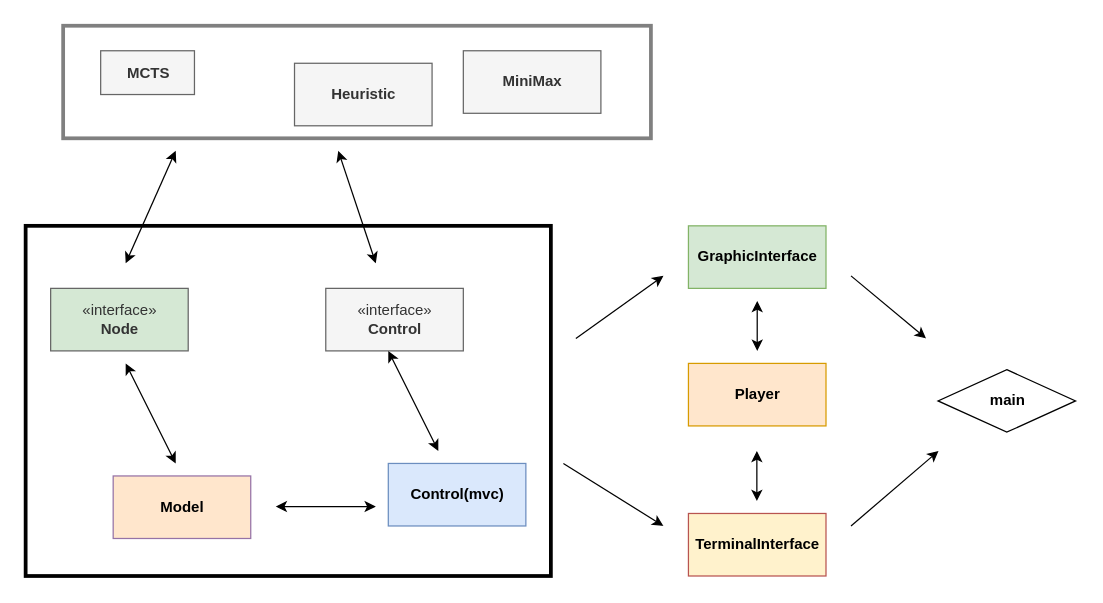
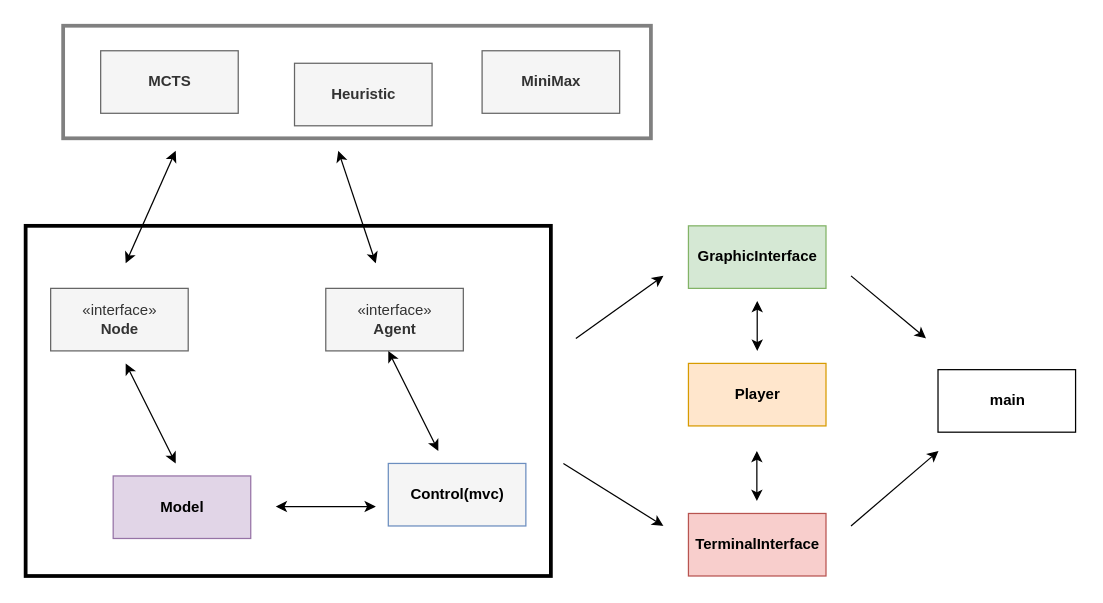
  <mxCell id="0" />
  <mxCell id="1" parent="0" />
- <mxCell id="2" value="&lt;b&gt;MCTS&lt;/b&gt;" style="html=1;fillColor=#f5f5f5;strokeColor=#666666;fontColor=#333333;" parent="1" vertex="1"><mxGeometry x="80" y="40" width="75" height="35" as="geometry" /></mxCell>
- <mxCell id="3" value="«interface»&lt;br&gt;&lt;b&gt;Node&lt;/b&gt;" style="html=1;fillColor=#d5e8d4;strokeColor=#666666;fontColor=#333333;" parent="1" vertex="1"><mxGeometry x="40" y="230" width="110" height="50" as="geometry" /></mxCell>
- <mxCell id="4" value="&lt;b&gt;Model&lt;/b&gt;" style="html=1;fillColor=#ffe6cc;strokeColor=#9673a6;" parent="1" vertex="1"><mxGeometry x="90" y="380" width="110" height="50" as="geometry" /></mxCell>
- <mxCell id="5" value="&lt;b&gt;Control(mvc)&lt;/b&gt;" style="html=1;fillColor=#dae8fc;strokeColor=#6c8ebf;" parent="1" vertex="1"><mxGeometry x="310" y="370" width="110" height="50" as="geometry" /></mxCell>
+ <mxCell id="2" value="&lt;b&gt;MCTS&lt;/b&gt;" style="html=1;fillColor=#f5f5f5;strokeColor=#666666;fontColor=#333333;" parent="1" vertex="1"><mxGeometry x="80" y="40" width="110" height="50" as="geometry" /></mxCell>
+ <mxCell id="3" value="«interface»&lt;br&gt;&lt;b&gt;Node&lt;/b&gt;" style="html=1;fillColor=#f5f5f5;strokeColor=#666666;fontColor=#333333;" parent="1" vertex="1"><mxGeometry x="40" y="230" width="110" height="50" as="geometry" /></mxCell>
+ <mxCell id="4" value="&lt;b&gt;Model&lt;/b&gt;" style="html=1;fillColor=#e1d5e7;strokeColor=#9673a6;" parent="1" vertex="1"><mxGeometry x="90" y="380" width="110" height="50" as="geometry" /></mxCell>
+ <mxCell id="5" value="&lt;b&gt;Control(mvc)&lt;/b&gt;" style="html=1;fillColor=#f5f5f5;strokeColor=#6c8ebf;" parent="1" vertex="1"><mxGeometry x="310" y="370" width="110" height="50" as="geometry" /></mxCell>
  <mxCell id="6" value="&lt;b&gt;GraphicInterface&lt;/b&gt;" style="html=1;fillColor=#d5e8d4;strokeColor=#82b366;" parent="1" vertex="1"><mxGeometry x="550" y="180" width="110" height="50" as="geometry" /></mxCell>
- <mxCell id="7" value="&lt;b&gt;TerminalInterface&lt;/b&gt;" style="html=1;fillColor=#fff2cc;strokeColor=#b85450;" parent="1" vertex="1"><mxGeometry x="550" y="410" width="110" height="50" as="geometry" /></mxCell>
- <mxCell id="8" value="&lt;div&gt;&lt;b&gt;main&lt;/b&gt;&lt;/div&gt;" style="rhombus;html=1;" parent="1" vertex="1"><mxGeometry x="749.57" y="295" width="110" height="50" as="geometry" /></mxCell>
+ <mxCell id="7" value="&lt;b&gt;TerminalInterface&lt;/b&gt;" style="html=1;fillColor=#f8cecc;strokeColor=#b85450;" parent="1" vertex="1"><mxGeometry x="550" y="410" width="110" height="50" as="geometry" /></mxCell>
+ <mxCell id="8" value="&lt;div&gt;&lt;b&gt;main&lt;/b&gt;&lt;/div&gt;" style="html=1;" parent="1" vertex="1"><mxGeometry x="749.57" y="295" width="110" height="50" as="geometry" /></mxCell>
  <mxCell id="9" value="" style="endArrow=classic;startArrow=classic;html=1;" parent="1" edge="1"><mxGeometry width="50" height="50" relative="1" as="geometry"><mxPoint x="140" y="370" as="sourcePoint" /><mxPoint x="100" y="290" as="targetPoint" /></mxGeometry></mxCell>
  <mxCell id="10" value="" style="endArrow=classic;startArrow=classic;html=1;" parent="1" edge="1"><mxGeometry width="50" height="50" relative="1" as="geometry"><mxPoint x="100" y="210" as="sourcePoint" /><mxPoint x="140" y="120" as="targetPoint" /></mxGeometry></mxCell>
  <mxCell id="11" value="" style="endArrow=classic;startArrow=classic;html=1;" parent="1" edge="1"><mxGeometry width="50" height="50" relative="1" as="geometry"><mxPoint x="220" y="404.5" as="sourcePoint" /><mxPoint x="300" y="404.5" as="targetPoint" /></mxGeometry></mxCell>
  <mxCell id="12" value="" style="endArrow=classic;startArrow=classic;html=1;" parent="1" edge="1"><mxGeometry width="50" height="50" relative="1" as="geometry"><mxPoint x="300" y="210" as="sourcePoint" /><mxPoint x="270" y="120" as="targetPoint" /></mxGeometry></mxCell>
  <mxCell id="13" value="" style="rounded=0;whiteSpace=wrap;html=1;fillColor=none;strokeWidth=3;" parent="1" vertex="1"><mxGeometry x="20" y="180" width="420" height="280" as="geometry" /></mxCell>
  <mxCell id="14" value="" style="endArrow=classic;html=1;" parent="1" edge="1"><mxGeometry width="50" height="50" relative="1" as="geometry"><mxPoint x="460" y="270" as="sourcePoint" /><mxPoint x="530" y="220" as="targetPoint" /></mxGeometry></mxCell>
  <mxCell id="15" value="" style="endArrow=classic;html=1;" parent="1" edge="1"><mxGeometry width="50" height="50" relative="1" as="geometry"><mxPoint x="450" y="370" as="sourcePoint" /><mxPoint x="530" y="420" as="targetPoint" /></mxGeometry></mxCell>
  <mxCell id="16" value="" style="endArrow=classic;html=1;" parent="1" edge="1"><mxGeometry width="50" height="50" relative="1" as="geometry"><mxPoint x="680" y="220" as="sourcePoint" /><mxPoint x="740" y="270" as="targetPoint" /></mxGeometry></mxCell>
  <mxCell id="17" value="&lt;b&gt;Heuristic&lt;/b&gt;" style="html=1;fillColor=#f5f5f5;strokeColor=#666666;fontColor=#333333;" parent="1" vertex="1"><mxGeometry x="235" y="50" width="110" height="50" as="geometry" /></mxCell>
- <mxCell id="18" value="«interface»&lt;br&gt;&lt;b&gt;Control&lt;/b&gt;" style="html=1;fillColor=#f5f5f5;strokeColor=#666666;fontColor=#333333;" parent="1" vertex="1"><mxGeometry x="260" y="230" width="110" height="50" as="geometry" /></mxCell>
+ <mxCell id="18" value="«interface»&lt;br&gt;&lt;b&gt;Agent&lt;/b&gt;" style="html=1;fillColor=#f5f5f5;strokeColor=#666666;fontColor=#333333;" parent="1" vertex="1"><mxGeometry x="260" y="230" width="110" height="50" as="geometry" /></mxCell>
  <mxCell id="19" value="" style="endArrow=classic;startArrow=classic;html=1;" parent="1" edge="1"><mxGeometry width="50" height="50" relative="1" as="geometry"><mxPoint x="350" y="360" as="sourcePoint" /><mxPoint x="310" y="280" as="targetPoint" /></mxGeometry></mxCell>
  <mxCell id="20" value="" style="endArrow=classic;html=1;" parent="1" edge="1"><mxGeometry width="50" height="50" relative="1" as="geometry"><mxPoint x="680" y="420" as="sourcePoint" /><mxPoint x="750" y="360" as="targetPoint" /></mxGeometry></mxCell>
  <mxCell id="21" value="&lt;b&gt;Player&lt;/b&gt;" style="html=1;fillColor=#ffe6cc;strokeColor=#d79b00;" parent="1" vertex="1"><mxGeometry x="550" y="290" width="110" height="50" as="geometry" /></mxCell>
  <mxCell id="22" value="" style="endArrow=classic;startArrow=classic;html=1;" parent="1" edge="1"><mxGeometry width="50" height="50" relative="1" as="geometry"><mxPoint x="605" y="280" as="sourcePoint" /><mxPoint x="605" y="240" as="targetPoint" /></mxGeometry></mxCell>
  <mxCell id="23" value="" style="endArrow=classic;startArrow=classic;html=1;" parent="1" edge="1"><mxGeometry width="50" height="50" relative="1" as="geometry"><mxPoint x="604.71" y="400" as="sourcePoint" /><mxPoint x="604.71" y="360" as="targetPoint" /></mxGeometry></mxCell>
- <mxCell id="24" value="&lt;b&gt;MiniMax&lt;/b&gt;" style="html=1;fillColor=#f5f5f5;strokeColor=#666666;fontColor=#333333;" parent="1" vertex="1"><mxGeometry x="370" y="40" width="110" height="50" as="geometry" /></mxCell>
+ <mxCell id="24" value="&lt;b&gt;MiniMax&lt;/b&gt;" style="html=1;fillColor=#f5f5f5;strokeColor=#666666;fontColor=#333333;" parent="1" vertex="1"><mxGeometry x="385" y="40" width="110" height="50" as="geometry" /></mxCell>
  <mxCell id="25" value="" style="rounded=0;whiteSpace=wrap;html=1;fillColor=none;strokeWidth=3;strokeColor=#808080;" vertex="1" parent="1"><mxGeometry x="50" width="470" height="90" as="geometry" y="20" /></mxCell>
